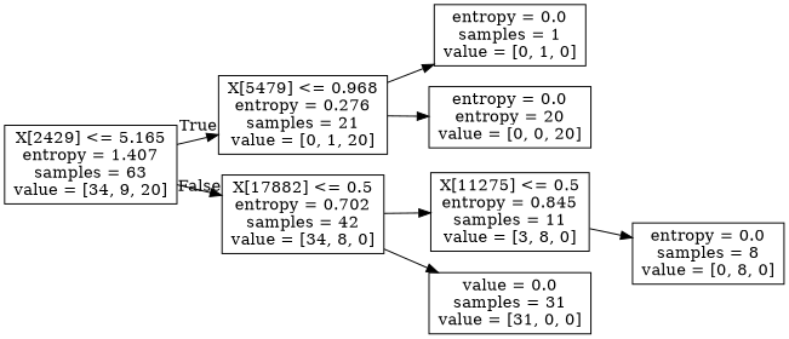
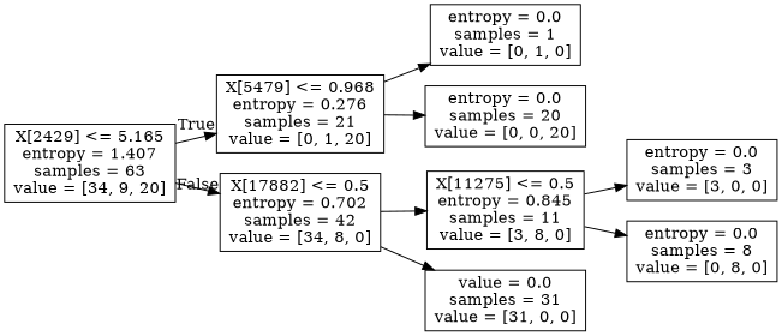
  digraph {
    rankdir=LR
    node [shape=box]
    n1 [label="X[2429] <= 5.165\nentropy = 1.407\nsamples = 63\nvalue = [34, 9, 20]"]
    n2 [label="X[5479] <= 0.968\nentropy = 0.276\nsamples = 21\nvalue = [0, 1, 20]"]
    n3 [label="X[17882] <= 0.5\nentropy = 0.702\nsamples = 42\nvalue = [34, 8, 0]"]
    n4 [label="entropy = 0.0\nsamples = 1\nvalue = [0, 1, 0]"]
-   n5 [label="entropy = 0.0\nentropy = 20\nvalue = [0, 0, 20]"]
+   n5 [label="entropy = 0.0\nsamples = 20\nvalue = [0, 0, 20]"]
    n6 [label="X[11275] <= 0.5\nentropy = 0.845\nsamples = 11\nvalue = [3, 8, 0]"]
    n7 [label="value = 0.0\nsamples = 31\nvalue = [31, 0, 0]"]
+   n8 [label="entropy = 0.0\nsamples = 3\nvalue = [3, 0, 0]"]
    n9 [label="entropy = 0.0\nsamples = 8\nvalue = [0, 8, 0]"]
    n1 -> n2 [headlabel=True labelangle=45 labeldistance=2.5]
    n1 -> n3 [headlabel=False labelangle=-45 labeldistance=2.5]
    n2 -> n4
    n2 -> n5
    n3 -> n6
    n3 -> n7
+   n6 -> n8
    n6 -> n9
  }
